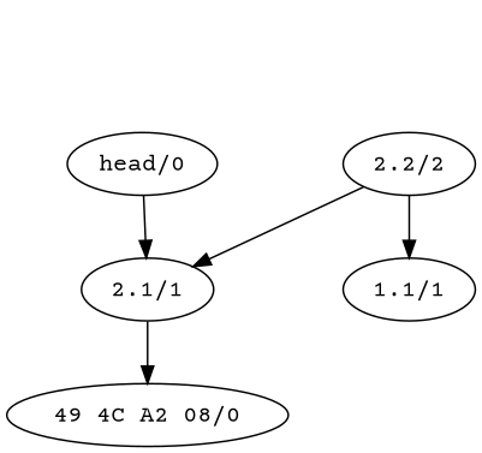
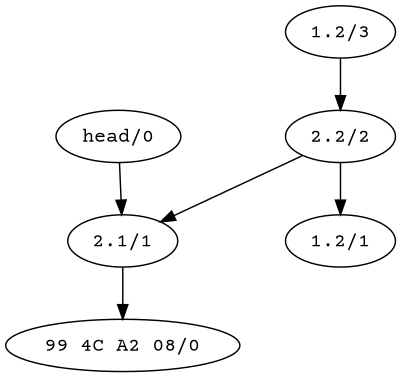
  digraph {
    fontname="Courier Prime"
    nodesep=1.0
    node [fontname="Courier Prime"]
    edge [fontname="Courier Prime"]
    n1 [label="head/0"]
    n2 [label="2.1/1"]
+   n3 [label="1.2/3"]
    n4 [label="2.2/2"]
-   n5 [label="1.1/1"]
-   n6 [label="49 4C A2 08/0"]
+   n5 [label="1.2/1"]
+   n6 [label="99 4C A2 08/0"]
    n1 -> n2
    n2 -> n6
+   n3 -> n4
    n4 -> n2
    n4 -> n5
  }
